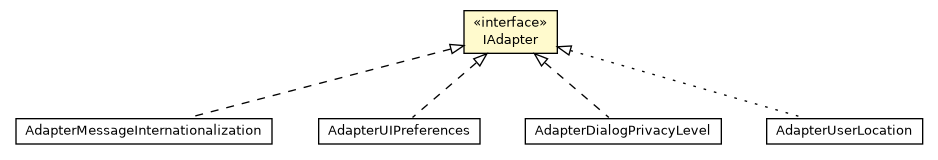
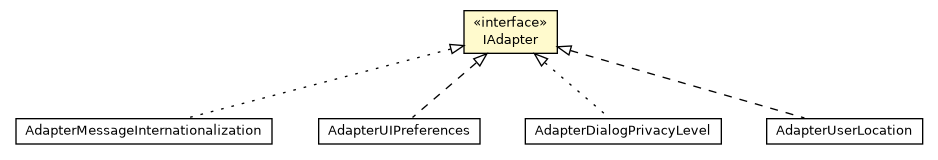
  digraph {
    nodesep=0.25
    ranksep=0.5
    node [fontcolor=black fontname=Helvetica fontsize=10.0 shape=plaintext]
    edge [arrowtail=empty dir=back fontname=Helvetica fontsize=10 headport=p labelfontname=Helvetica labelfontsize=10 style=dotted tailport=p]
    n1 [label=<<table title="org.universAAL.ui.dm.adapters.AdapterMessageInternationalization" border="0" cellborder="1" cellspacing="0" cellpadding="2" port="p" href="../adapters/AdapterMessageInternationalization.html"> 		<tr><td><table border="0" cellspacing="0" cellpadding="1"> <tr><td align="center" balign="center"> AdapterMessageInternationalization </td></tr> 		</table></td></tr> 		</table>>]
    n2 [label=<<table title="org.universAAL.ui.dm.adapters.AdapterUIPreferences" border="0" cellborder="1" cellspacing="0" cellpadding="2" port="p" href="../adapters/AdapterUIPreferences.html"> 		<tr><td><table border="0" cellspacing="0" cellpadding="1"> <tr><td align="center" balign="center"> AdapterUIPreferences </td></tr> 		</table></td></tr> 		</table>>]
    n3 [label=<<table title="org.universAAL.ui.dm.adapters.AdapterDialogPrivacyLevel" border="0" cellborder="1" cellspacing="0" cellpadding="2" port="p" href="../adapters/AdapterDialogPrivacyLevel.html"> 		<tr><td><table border="0" cellspacing="0" cellpadding="1"> <tr><td align="center" balign="center"> AdapterDialogPrivacyLevel </td></tr> 		</table></td></tr> 		</table>>]
    n4 [label=<<table title="org.universAAL.ui.dm.adapters.AdapterUserLocation" border="0" cellborder="1" cellspacing="0" cellpadding="2" port="p" href="../adapters/AdapterUserLocation.html"> 		<tr><td><table border="0" cellspacing="0" cellpadding="1"> <tr><td align="center" balign="center"> AdapterUserLocation </td></tr> 		</table></td></tr> 		</table>>]
    n5 [label=<<table title="org.universAAL.ui.dm.interfaces.IAdapter" border="0" cellborder="1" cellspacing="0" cellpadding="2" port="p" bgcolor="lemonChiffon" href="./IAdapter.html"> 		<tr><td><table border="0" cellspacing="0" cellpadding="1"> <tr><td align="center" balign="center"> &#171;interface&#187; </td></tr> <tr><td align="center" balign="center"> IAdapter </td></tr> 		</table></td></tr> 		</table>>]
-   n5 -> n1 [style=dashed]
+   n5 -> n1
    n5 -> n2 [style=dashed]
-   n5 -> n3 [style=dashed]
-   n5 -> n4
+   n5 -> n3
+   n5 -> n4 [style=dashed]
  }
